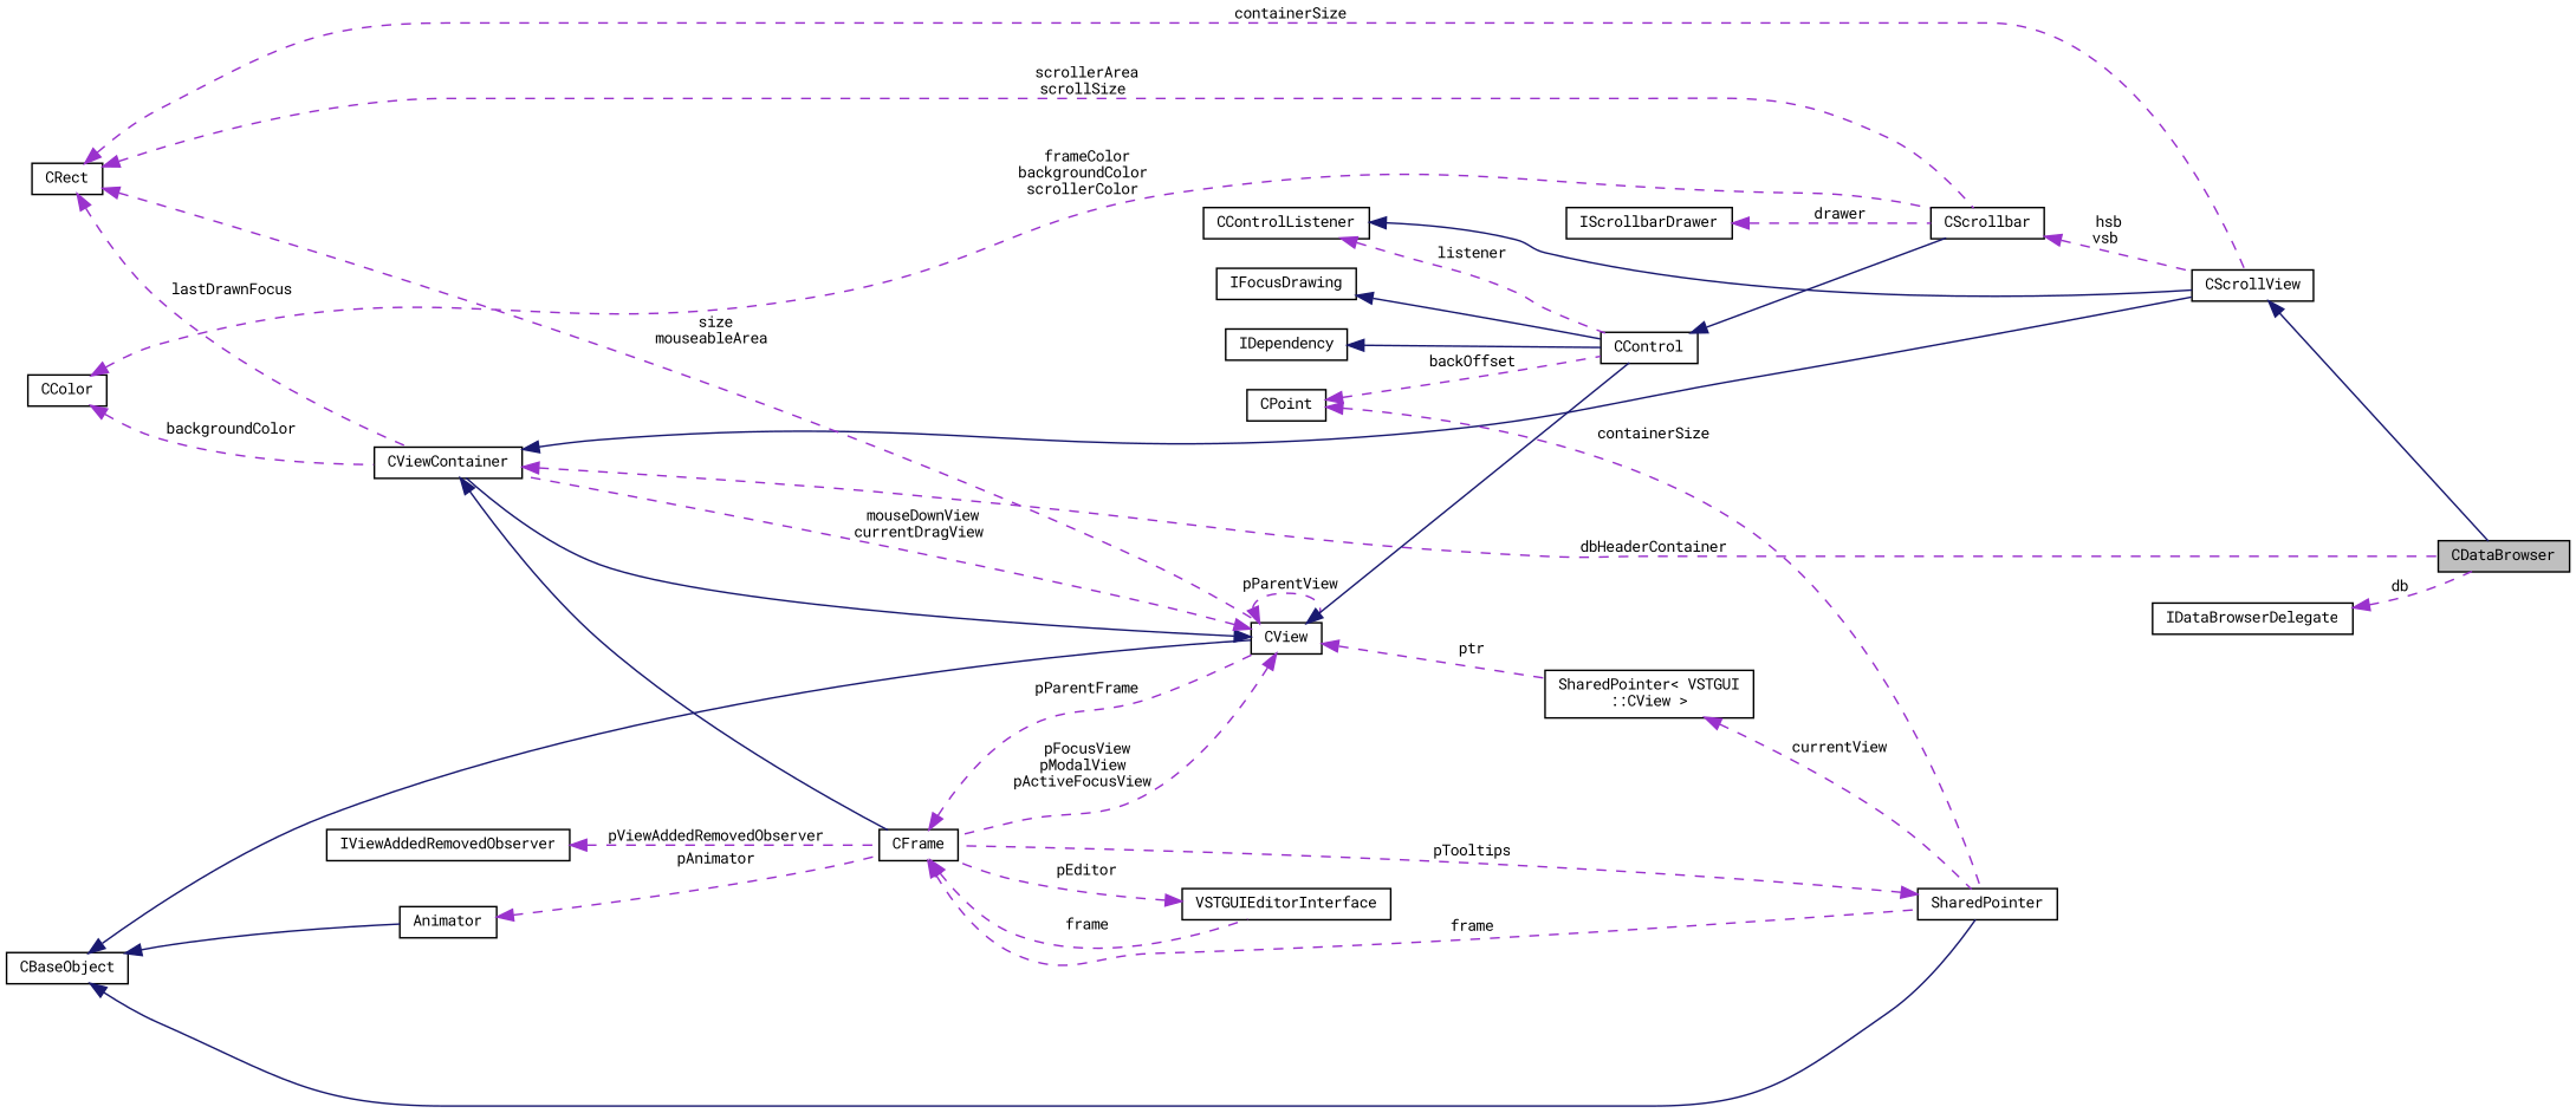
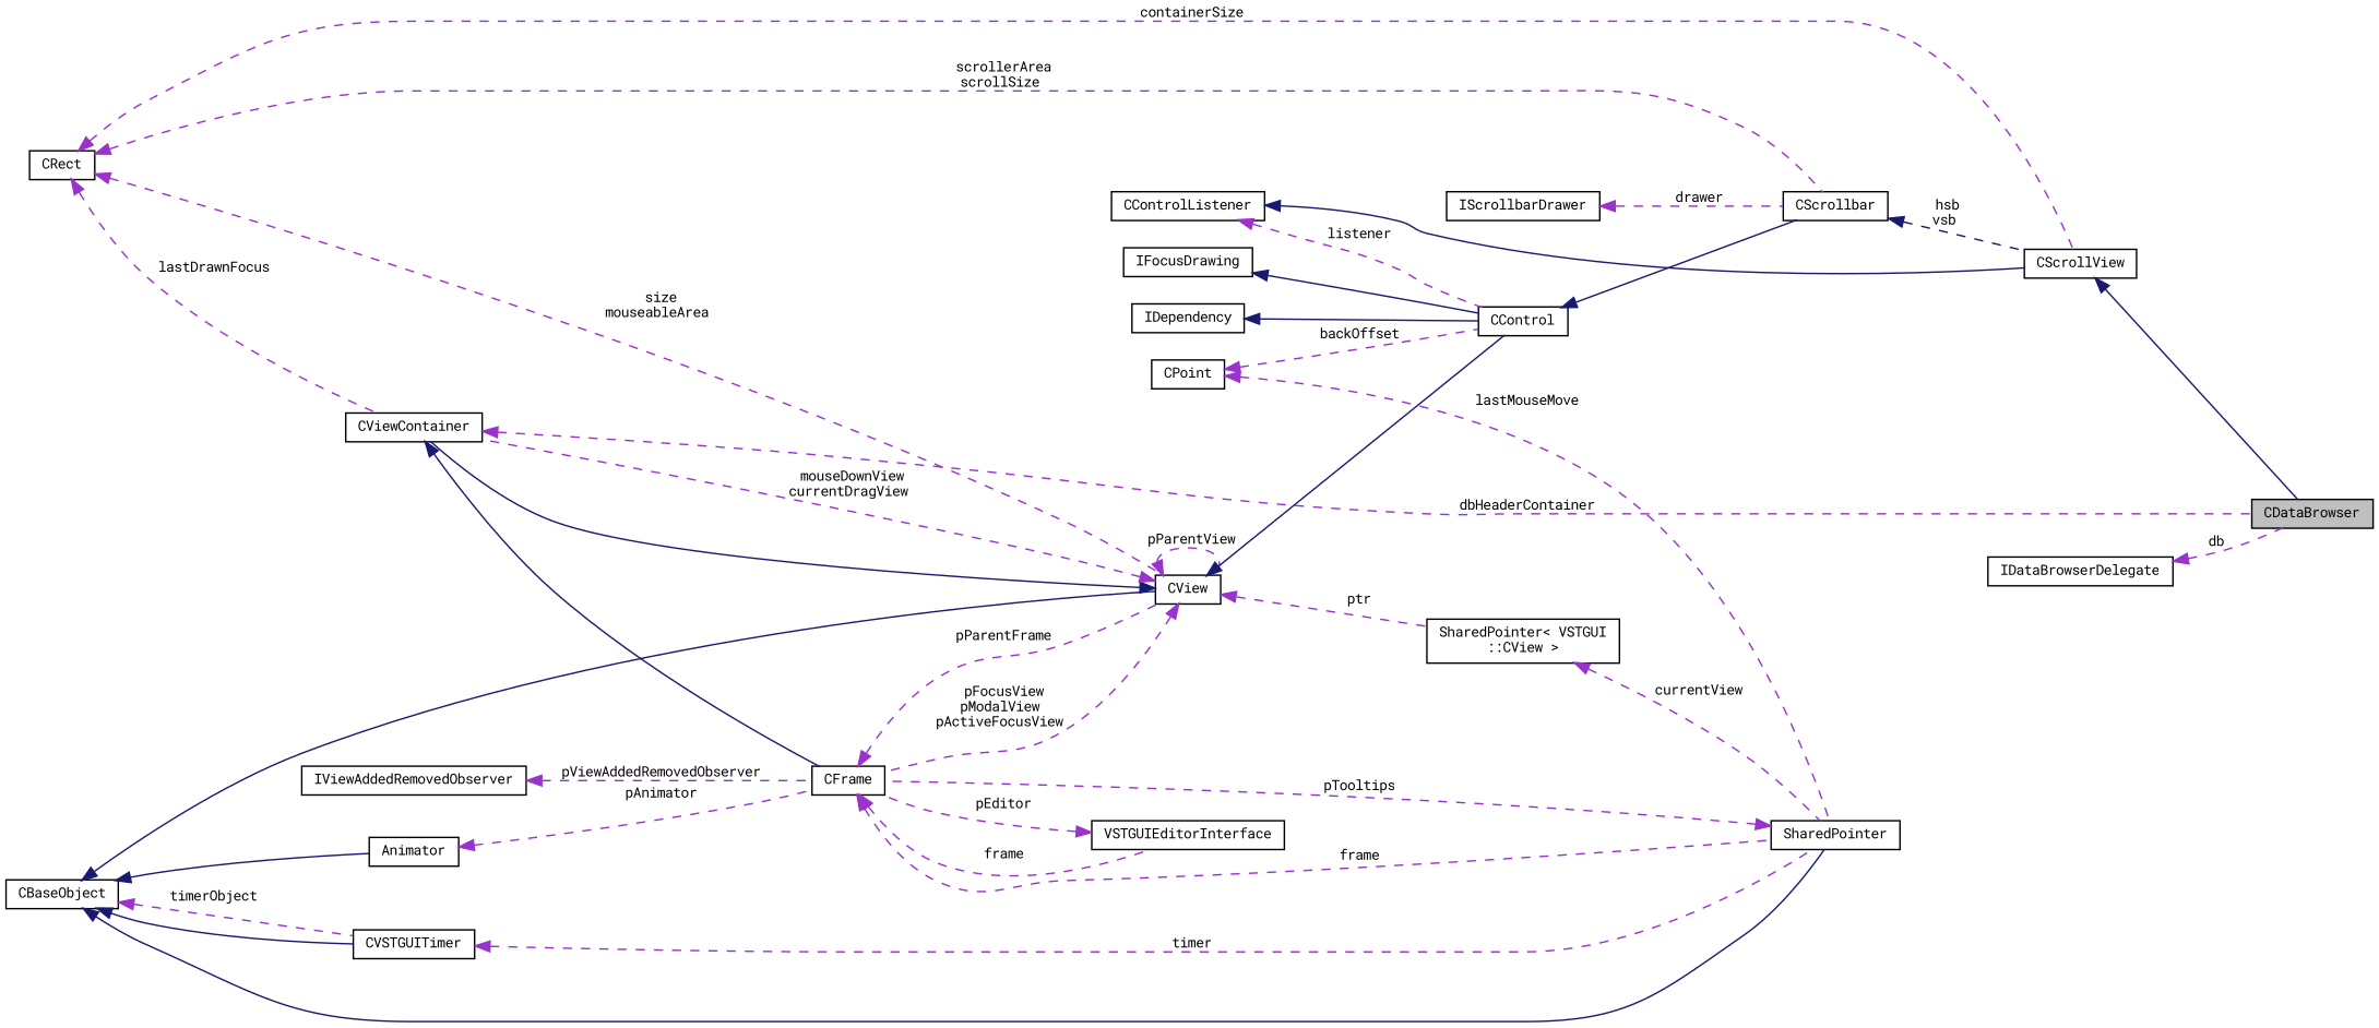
  digraph {
    fontname="Roboto Mono"
    rankdir=LR
    node [color=black fontname="Roboto Mono" fontsize=9 shape=record]
    edge [color=darkorchid3 dir=back fontname="Roboto Mono" fontsize=9 labelfontname=Arial labelfontsize=9 style=dashed]
    n1 [fillcolor=grey75 fontcolor=black height=0.2 label=CDataBrowser style=filled width=0.4]
    n2 [height=0.2 label=CScrollView width=0.4]
    n3 [height=0.2 label=CViewContainer width=0.4]
    n4 [height=0.2 label=CFrame width=0.4]
    n5 [height=0.2 label=CView width=0.4]
    n6 [height=0.2 label=SharedPointer width=0.4]
    n7 [height=0.2 label=VSTGUIEditorInterface width=0.4]
    n8 [height=0.2 label="SharedPointer\< VSTGUI\l::CView \>" width=0.4]
    n9 [height=0.2 label=CControl width=0.4]
    n10 [height=0.2 label=CScrollbar width=0.4]
    n11 [height=0.2 label=CBaseObject width=0.4]
    n12 [height=0.2 label=Animator width=0.4]
+   n13 [height=0.2 label=CVSTGUITimer width=0.4]
    n14 [height=0.2 label=IViewAddedRemovedObserver width=0.4]
    n15 [height=0.2 label=CPoint width=0.4]
    n16 [height=0.2 label=CRect width=0.4]
-   n17 [height=0.2 label=CColor width=0.4]
    n18 [height=0.2 label=CControlListener width=0.4]
    n19 [height=0.2 label=IFocusDrawing width=0.4]
    n20 [height=0.2 label=IDependency width=0.4]
    n21 [height=0.2 label=IScrollbarDrawer width=0.4]
    n22 [height=0.2 label=IDataBrowserDelegate width=0.4]
    n2 -> n1 [color=midnightblue style=solid]
    n3 -> n1 [label=" dbHeaderContainer"]
-   n3 -> n2 [color=midnightblue style=solid]
    n3 -> n4 [color=midnightblue style=solid]
    n4 -> n5 [label=" pParentFrame"]
    n4 -> n6 [label=" frame"]
    n4 -> n7 [label=" frame"]
    n5 -> n3 [color=midnightblue style=solid]
    n5 -> n3 [label=" mouseDownView\ncurrentDragView"]
    n5 -> n4 [label=" pFocusView\npModalView\npActiveFocusView"]
    n5 -> n5 [label=" pParentView"]
    n5 -> n8 [label=" ptr"]
    n5 -> n9 [color=midnightblue style=solid]
    n6 -> n4 [label=" pTooltips"]
    n7 -> n4 [label=" pEditor"]
    n8 -> n6 [label=" currentView"]
    n9 -> n10 [color=midnightblue style=solid]
-   n10 -> n2 [label=" hsb\nvsb"]
+   n10 -> n2 [color=midnightblue label=" hsb\nvsb"]
    n11 -> n5 [color=midnightblue style=solid]
    n11 -> n6 [color=midnightblue style=solid]
    n11 -> n12 [color=midnightblue style=solid]
+   n11 -> n13 [color=midnightblue style=solid]
+   n11 -> n13 [label=" timerObject"]
    n12 -> n4 [label=" pAnimator"]
+   n13 -> n6 [label=" timer"]
    n14 -> n4 [label=" pViewAddedRemovedObserver"]
-   n15 -> n6 [label=" containerSize"]
+   n15 -> n6 [label=" lastMouseMove"]
    n15 -> n9 [label=" backOffset"]
    n16 -> n2 [label=" containerSize"]
    n16 -> n3 [label=" lastDrawnFocus"]
    n16 -> n5 [label=" size\nmouseableArea"]
    n16 -> n10 [label=" scrollerArea\nscrollSize"]
-   n17 -> n3 [label=" backgroundColor"]
-   n17 -> n10 [label=" frameColor\nbackgroundColor\nscrollerColor"]
    n18 -> n2 [color=midnightblue style=solid]
    n18 -> n9 [label=" listener"]
    n19 -> n9 [color=midnightblue style=solid]
    n20 -> n9 [color=midnightblue style=solid]
    n21 -> n10 [label=" drawer"]
    n22 -> n1 [label=" db"]
  }
